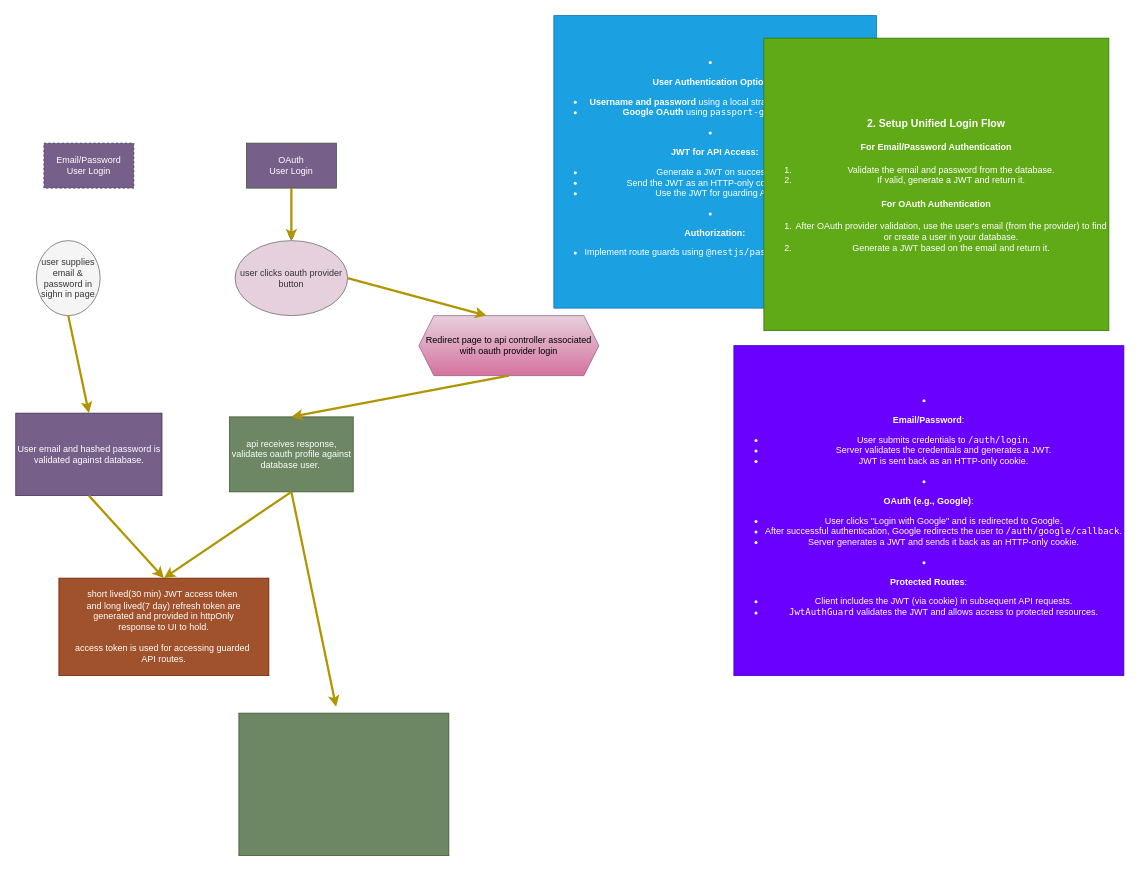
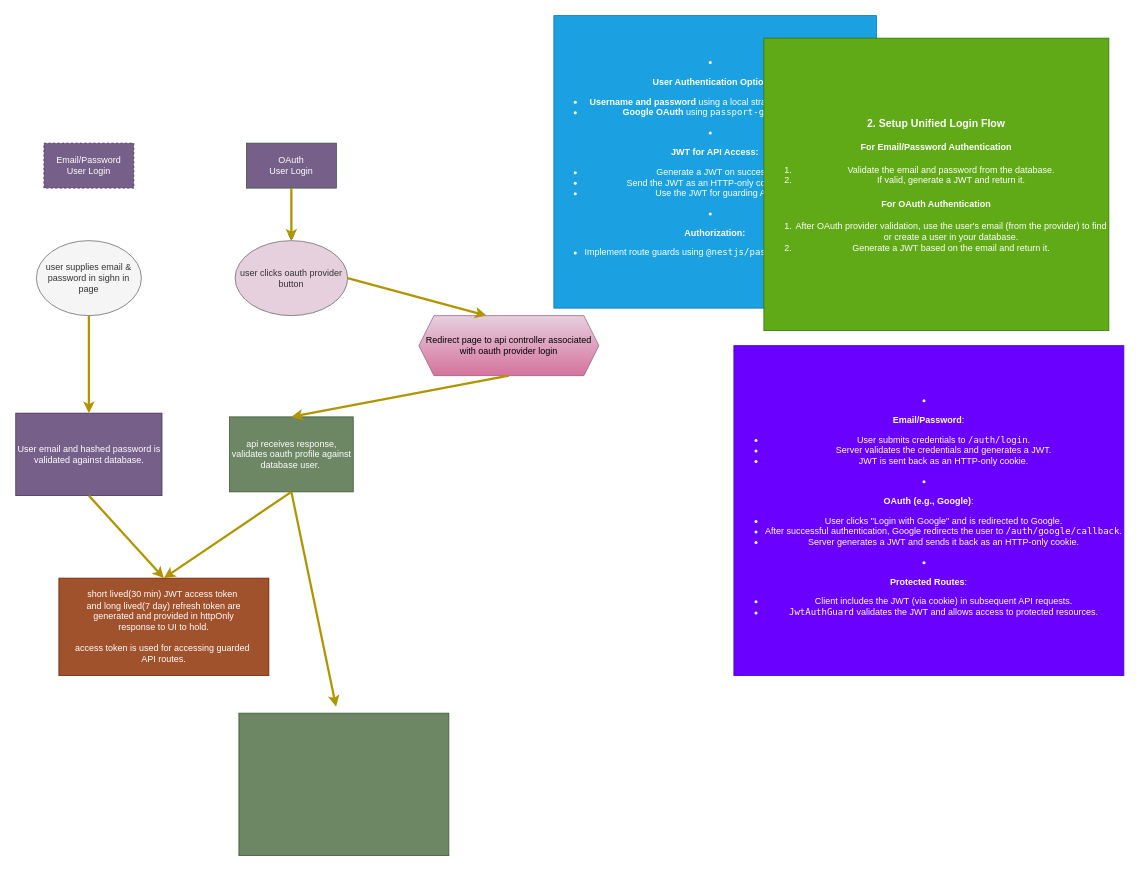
  <mxCell id="0" />
  <mxCell id="1" parent="0" />
  <mxCell id="2" value="&lt;li&gt;&lt;p&gt;&lt;strong&gt;User Authentication Options:&lt;/strong&gt;&lt;/p&gt;&lt;ul&gt;&lt;li&gt;&lt;strong&gt;Username and password&lt;/strong&gt; using a local strategy (&lt;code&gt;passport-local&lt;/code&gt;).&lt;/li&gt;&lt;li&gt;&lt;strong&gt;Google OAuth&lt;/strong&gt; using &lt;code&gt;passport-google-oauth20&lt;/code&gt;.&lt;/li&gt;&lt;/ul&gt;&lt;/li&gt;&lt;li&gt;&lt;p&gt;&lt;strong&gt;JWT for API Access:&lt;/strong&gt;&lt;/p&gt;&lt;ul&gt;&lt;li&gt;Generate a JWT on successful login.&lt;/li&gt;&lt;li&gt;Send the JWT as an HTTP-only cookie to the client.&lt;/li&gt;&lt;li&gt;Use the JWT for guarding API routes.&lt;/li&gt;&lt;/ul&gt;&lt;/li&gt;&lt;li&gt;&lt;p&gt;&lt;strong&gt;Authorization:&lt;/strong&gt;&lt;/p&gt;&lt;ul&gt;&lt;li&gt;Implement route guards using &lt;code&gt;@nestjs/passport&lt;/code&gt; and &lt;code&gt;@nestjs/jwt&lt;/code&gt;.&lt;/li&gt;&lt;/ul&gt;&lt;/li&gt;" style="rounded=0;whiteSpace=wrap;html=1;fillColor=#1ba1e2;fontColor=#ffffff;strokeColor=#006EAF;" parent="1" vertex="1"><mxGeometry x="738" y="20" width="430" height="390" as="geometry" /></mxCell>
  <mxCell id="3" value="&lt;h3&gt;&lt;strong&gt;2. Setup Unified Login Flow&lt;/strong&gt;&lt;/h3&gt;&lt;h4&gt;&lt;strong&gt;For Email/Password Authentication&lt;/strong&gt;&lt;/h4&gt;&lt;ol&gt;&lt;li&gt;Validate the email and password from the database.&lt;/li&gt;&lt;li&gt;If valid, generate a JWT and return it.&lt;/li&gt;&lt;/ol&gt;&lt;h4&gt;&lt;strong&gt;For OAuth Authentication&lt;/strong&gt;&lt;/h4&gt;&lt;ol&gt;&lt;li&gt;After OAuth provider validation, use the user's email (from the provider) to find or create a user in your database.&lt;/li&gt;&lt;li&gt;Generate a JWT based on the email and return it.&lt;/li&gt;&lt;/ol&gt;" style="rounded=0;whiteSpace=wrap;html=1;fillColor=#60a917;fontColor=#ffffff;strokeColor=#2D7600;" parent="1" vertex="1"><mxGeometry x="1018" y="50" width="460" height="390" as="geometry" /></mxCell>
  <mxCell id="4" value="&lt;li&gt;&lt;p&gt;&lt;strong&gt;Email/Password&lt;/strong&gt;:&lt;/p&gt;&lt;ul&gt;&lt;li&gt;User submits credentials to &lt;code&gt;/auth/login&lt;/code&gt;.&lt;/li&gt;&lt;li&gt;Server validates the credentials and generates a JWT.&lt;/li&gt;&lt;li&gt;JWT is sent back as an HTTP-only cookie.&lt;/li&gt;&lt;/ul&gt;&lt;/li&gt;&lt;li&gt;&lt;p&gt;&lt;strong&gt;OAuth (e.g., Google)&lt;/strong&gt;:&lt;/p&gt;&lt;ul&gt;&lt;li&gt;User clicks &quot;Login with Google&quot; and is redirected to Google.&lt;/li&gt;&lt;li&gt;After successful authentication, Google redirects the user to &lt;code&gt;/auth/google/callback&lt;/code&gt;.&lt;/li&gt;&lt;li&gt;Server generates a JWT and sends it back as an HTTP-only cookie.&lt;/li&gt;&lt;/ul&gt;&lt;/li&gt;&lt;li&gt;&lt;p&gt;&lt;strong&gt;Protected Routes&lt;/strong&gt;:&lt;/p&gt;&lt;ul&gt;&lt;li&gt;Client includes the JWT (via cookie) in subsequent API requests.&lt;/li&gt;&lt;li&gt;&lt;code&gt;JwtAuthGuard&lt;/code&gt; validates the JWT and allows access to protected resources.&lt;/li&gt;&lt;/ul&gt;&lt;/li&gt;" style="rounded=0;whiteSpace=wrap;html=1;fillColor=#6a00ff;fontColor=#ffffff;strokeColor=#3700CC;" parent="1" vertex="1"><mxGeometry x="978" y="460" width="520" height="440" as="geometry" /></mxCell>
- <mxCell id="5" value="user supplies email &amp;amp; password in sighn in page" style="ellipse;whiteSpace=wrap;html=1;fillColor=#f5f5f5;strokeColor=#666666;fontColor=#333333;" parent="1" vertex="1"><mxGeometry x="48" y="320" width="85" height="100" as="geometry" /></mxCell>
+ <mxCell id="5" value="user supplies email &amp;amp; password in sighn in page" style="ellipse;whiteSpace=wrap;html=1;fillColor=#f5f5f5;strokeColor=#666666;fontColor=#333333;" parent="1" vertex="1"><mxGeometry x="48" y="320" width="140" height="100" as="geometry" /></mxCell>
  <mxCell id="6" value="Email/Password&lt;br&gt;User Login" style="rounded=0;whiteSpace=wrap;html=1;fillColor=#76608a;fontColor=#ffffff;strokeColor=#432D57;dashed=1;" vertex="1" parent="1"><mxGeometry x="58" y="190" width="120" height="60" as="geometry" /></mxCell>
  <mxCell id="7" value="" style="edgeStyle=none;html=1;" edge="1" parent="1" source="8" target="9"><mxGeometry relative="1" as="geometry" /></mxCell>
  <mxCell id="8" value="OAuth&lt;br&gt;User Login" style="rounded=0;whiteSpace=wrap;html=1;fillColor=#76608a;fontColor=#ffffff;strokeColor=#3A5431;" vertex="1" parent="1"><mxGeometry x="328" y="190" width="120" height="60" as="geometry" /></mxCell>
  <mxCell id="9" value="user clicks oauth provider button" style="ellipse;whiteSpace=wrap;html=1;fillColor=#e6d0de;fontColor=#333333;strokeColor=#666666;" vertex="1" parent="1"><mxGeometry x="313" y="320" width="150" height="100" as="geometry" /></mxCell>
  <mxCell id="10" value="User email and hashed password is validated against database." style="rounded=0;whiteSpace=wrap;html=1;fillColor=#76608a;strokeColor=#432D57;fontColor=#ffffff;" vertex="1" parent="1"><mxGeometry x="20.5" y="550" width="195" height="110" as="geometry" /></mxCell>
  <mxCell id="11" value="" style="endArrow=classic;html=1;exitX=0.5;exitY=1;exitDx=0;exitDy=0;entryX=0.5;entryY=0;entryDx=0;entryDy=0;fillColor=#e3c800;strokeColor=#B09500;strokeWidth=3;" edge="1" parent="1" source="5" target="10"><mxGeometry width="50" height="50" relative="1" as="geometry"><mxPoint x="668" y="340" as="sourcePoint" /><mxPoint y="290" as="targetPoint" x="718" /></mxGeometry></mxCell>
  <mxCell id="12" value="" style="endArrow=classic;html=1;exitX=0.5;exitY=1;exitDx=0;exitDy=0;fillColor=#e3c800;strokeColor=#B09500;strokeWidth=3;" edge="1" parent="1" source="8" target="9"><mxGeometry width="50" height="50" relative="1" as="geometry"><mxPoint x="398" y="260" as="sourcePoint" /><mxPoint y="290" as="targetPoint" x="718" /></mxGeometry></mxCell>
  <mxCell id="13" value="short lived(30 min) JWT access token&amp;nbsp;&lt;br&gt;and long lived(7 day) refresh token are&lt;br&gt;generated and provided in httpOnly&lt;br&gt;response to UI to hold.&lt;br&gt;&lt;br&gt;access token is used for accessing guarded&amp;nbsp;&lt;br&gt;API routes." style="rounded=0;whiteSpace=wrap;html=1;fillColor=#a0522d;fontColor=#ffffff;strokeColor=#6D1F00;" vertex="1" parent="1"><mxGeometry x="78" y="770" width="280" height="130" as="geometry" /></mxCell>
  <mxCell id="14" value="" style="endArrow=classic;html=1;exitX=0.5;exitY=1;exitDx=0;exitDy=0;entryX=0.5;entryY=0;entryDx=0;entryDy=0;fillColor=#e3c800;strokeColor=#B09500;strokeWidth=3;" edge="1" parent="1" source="10" target="13"><mxGeometry width="50" height="50" relative="1" as="geometry"><mxPoint x="668" y="530" as="sourcePoint" /><mxPoint y="480" as="targetPoint" x="718" /></mxGeometry></mxCell>
  <mxCell id="15" value="Redirect page to api controller associated with oauth provider login" style="shape=hexagon;perimeter=hexagonPerimeter2;whiteSpace=wrap;html=1;fixedSize=1;fillColor=#e6d0de;strokeColor=#996185;gradientColor=#d5739d;" vertex="1" parent="1"><mxGeometry x="558" y="420" width="240" height="80" as="geometry" /></mxCell>
  <mxCell id="16" value="api receives response, validates oauth profile against database user.&amp;nbsp;" style="rounded=0;whiteSpace=wrap;html=1;fillColor=#6d8764;strokeColor=#3A5431;fontColor=#ffffff;" vertex="1" parent="1"><mxGeometry x="305.5" y="555" width="165" height="100" as="geometry" /></mxCell>
  <mxCell id="17" value="" style="endArrow=classic;html=1;strokeWidth=3;exitX=0.5;exitY=1;exitDx=0;exitDy=0;entryX=0.5;entryY=0;entryDx=0;entryDy=0;fillColor=#e3c800;strokeColor=#B09500;" edge="1" parent="1" source="15" target="16"><mxGeometry width="50" height="50" relative="1" as="geometry"><mxPoint x="538" y="540" as="sourcePoint" /><mxPoint x="578" y="480" as="targetPoint" /></mxGeometry></mxCell>
  <mxCell id="18" value="" style="endArrow=classic;html=1;strokeWidth=3;exitX=0.5;exitY=1;exitDx=0;exitDy=0;entryX=0.5;entryY=0;entryDx=0;entryDy=0;fillColor=#e3c800;strokeColor=#B09500;" edge="1" parent="1" source="16" target="13"><mxGeometry width="50" height="50" relative="1" as="geometry"><mxPoint x="528" y="530" as="sourcePoint" /><mxPoint x="578" y="480" as="targetPoint" /></mxGeometry></mxCell>
  <mxCell id="19" value="" style="endArrow=classic;html=1;strokeWidth=3;exitX=1;exitY=0.5;exitDx=0;exitDy=0;entryX=0.375;entryY=0;entryDx=0;entryDy=0;fillColor=#e3c800;strokeColor=#B09500;" edge="1" parent="1" source="9" target="15"><mxGeometry width="50" height="50" relative="1" as="geometry"><mxPoint x="528" y="530" as="sourcePoint" /><mxPoint x="578" y="480" as="targetPoint" /></mxGeometry></mxCell>
  <mxCell id="20" value="" style="rounded=0;whiteSpace=wrap;html=1;fillColor=#6d8764;fontColor=#ffffff;strokeColor=#3A5431;" vertex="1" parent="1"><mxGeometry x="318" y="950" width="280" height="190" as="geometry" /></mxCell>
  <mxCell id="21" value="" style="endArrow=classic;html=1;strokeWidth=3;exitX=0.5;exitY=1;exitDx=0;exitDy=0;entryX=0.463;entryY=-0.044;entryDx=0;entryDy=0;entryPerimeter=0;fillColor=#e3c800;strokeColor=#B09500;" edge="1" parent="1" source="16" target="20"><mxGeometry width="50" height="50" relative="1" as="geometry"><mxPoint x="528" y="730" as="sourcePoint" /><mxPoint x="578" y="680" as="targetPoint" /></mxGeometry></mxCell>
